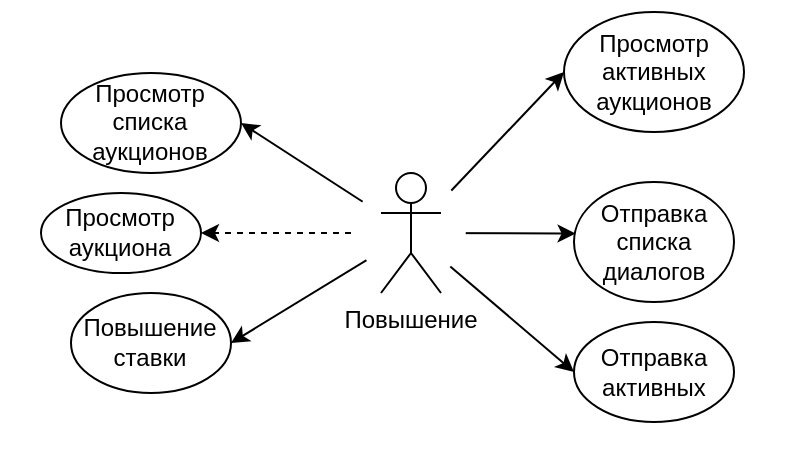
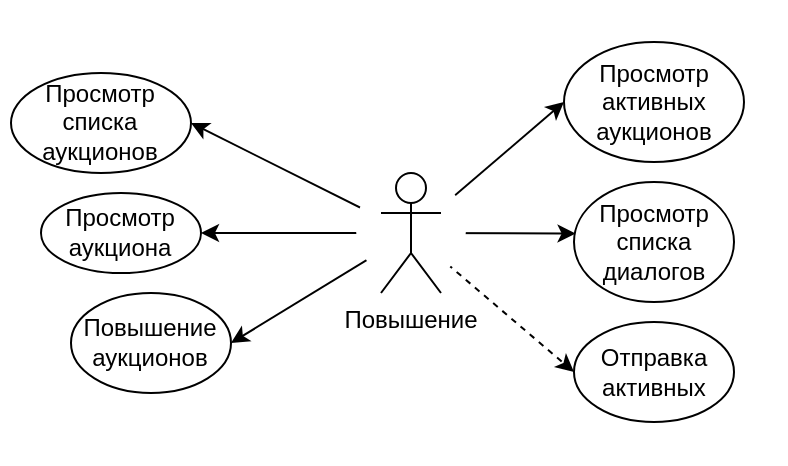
  <mxCell id="0" />
  <mxCell id="1" parent="0" />
  <mxCell id="2" value="" style="endArrow=classic;html=1;entryX=1;entryY=0.5;entryDx=0;entryDy=0;exitX=0.5;exitY=0.5;exitDx=0;exitDy=0;exitPerimeter=0;" parent="1" source="15" target="11" edge="1"><mxGeometry width="50" height="50" relative="1" as="geometry"><mxPoint x="160" y="251" as="sourcePoint" /><mxPoint x="210" y="201" as="targetPoint" /></mxGeometry></mxCell>
- <mxCell id="3" value="" style="endArrow=classic;html=1;entryX=1;entryY=0.5;entryDx=0;entryDy=0;exitX=0.5;exitY=0.5;exitDx=0;exitDy=0;exitPerimeter=0;dashed=1;" parent="1" source="15" target="12" edge="1"><mxGeometry width="50" height="50" relative="1" as="geometry"><mxPoint x="180" y="251" as="sourcePoint" /><mxPoint x="230" y="201" as="targetPoint" /></mxGeometry></mxCell>
+ <mxCell id="3" value="" style="endArrow=classic;html=1;entryX=1;entryY=0.5;entryDx=0;entryDy=0;exitX=0.5;exitY=0.5;exitDx=0;exitDy=0;exitPerimeter=0;" parent="1" source="15" target="12" edge="1"><mxGeometry width="50" height="50" relative="1" as="geometry"><mxPoint x="180" y="251" as="sourcePoint" /><mxPoint x="230" y="201" as="targetPoint" /></mxGeometry></mxCell>
  <mxCell id="4" value="" style="endArrow=classic;html=1;entryX=1;entryY=0.5;entryDx=0;entryDy=0;exitX=0.5;exitY=0.5;exitDx=0;exitDy=0;exitPerimeter=0;" parent="1" source="15" target="13" edge="1"><mxGeometry width="50" height="50" relative="1" as="geometry"><mxPoint x="200" y="271" as="sourcePoint" /><mxPoint x="250" y="221" as="targetPoint" /></mxGeometry></mxCell>
  <mxCell id="5" value="" style="endArrow=classic;html=1;entryX=0;entryY=0.5;entryDx=0;entryDy=0;exitX=0.5;exitY=0.5;exitDx=0;exitDy=0;exitPerimeter=0;" parent="1" source="15" target="9" edge="1"><mxGeometry width="50" height="50" relative="1" as="geometry"><mxPoint x="210" y="311" as="sourcePoint" /><mxPoint x="260" y="261" as="targetPoint" /></mxGeometry></mxCell>
  <mxCell id="6" value="" style="endArrow=classic;html=1;entryX=0.01;entryY=0.429;entryDx=0;entryDy=0;entryPerimeter=0;exitX=0.5;exitY=0.5;exitDx=0;exitDy=0;exitPerimeter=0;" parent="1" source="15" target="10" edge="1"><mxGeometry width="50" height="50" relative="1" as="geometry"><mxPoint x="200" y="291" as="sourcePoint" /><mxPoint x="250" y="241" as="targetPoint" /></mxGeometry></mxCell>
- <mxCell id="7" value="" style="endArrow=classic;html=1;entryX=0;entryY=0.5;entryDx=0;entryDy=0;exitX=0.5;exitY=0.5;exitDx=0;exitDy=0;exitPerimeter=0;" parent="1" source="15" target="14" edge="1"><mxGeometry width="50" height="50" relative="1" as="geometry"><mxPoint x="310" y="291" as="sourcePoint" /><mxPoint x="360" y="241" as="targetPoint" /></mxGeometry></mxCell>
+ <mxCell id="7" value="" style="endArrow=classic;html=1;entryX=0;entryY=0.5;entryDx=0;entryDy=0;exitX=0.5;exitY=0.5;exitDx=0;exitDy=0;exitPerimeter=0;dashed=1;" parent="1" source="15" target="14" edge="1"><mxGeometry width="50" height="50" relative="1" as="geometry"><mxPoint x="310" y="291" as="sourcePoint" /><mxPoint x="360" y="241" as="targetPoint" /></mxGeometry></mxCell>
  <mxCell id="8" value="" style="ellipse;whiteSpace=wrap;html=1;aspect=fixed;strokeColor=none;" parent="1" vertex="1"><mxGeometry x="177.5" y="86" width="55" height="55" as="geometry" /></mxCell>
- <mxCell id="9" value="Просмотр активных аукционов&lt;br&gt;" style="ellipse;whiteSpace=wrap;html=1;" parent="1" vertex="1"><mxGeometry x="281.5" y="5.5" width="90" height="60" as="geometry" /></mxCell>
- <mxCell id="10" value="Отправка списка диалогов" style="ellipse;whiteSpace=wrap;html=1;" parent="1" vertex="1"><mxGeometry x="286.5" y="90.5" width="80" height="60" as="geometry" /></mxCell>
- <mxCell id="11" value="Просмотр списка&lt;br&gt;аукционов&lt;br&gt;" style="ellipse;whiteSpace=wrap;html=1;" parent="1" vertex="1"><mxGeometry x="30" y="36" width="90" height="50" as="geometry" /></mxCell>
+ <mxCell id="9" value="Просмотр активных аукционов&lt;br&gt;" style="ellipse;whiteSpace=wrap;html=1;" parent="1" vertex="1"><mxGeometry x="281.5" y="20.5" width="90" height="60" as="geometry" /></mxCell>
+ <mxCell id="10" value="Просмотр списка диалогов" style="ellipse;whiteSpace=wrap;html=1;" parent="1" vertex="1"><mxGeometry x="286.5" y="90.5" width="80" height="60" as="geometry" /></mxCell>
+ <mxCell id="11" value="Просмотр списка&lt;br&gt;аукционов&lt;br&gt;" style="ellipse;whiteSpace=wrap;html=1;" parent="1" vertex="1"><mxGeometry x="5" y="36" width="90" height="50" as="geometry" /></mxCell>
  <mxCell id="12" value="Просмотр&lt;br&gt;аукциона" style="ellipse;whiteSpace=wrap;html=1;" parent="1" vertex="1"><mxGeometry x="20" y="96" width="80" height="40" as="geometry" /></mxCell>
- <mxCell id="13" value="Повышение&lt;br&gt;ставки" style="ellipse;whiteSpace=wrap;html=1;" parent="1" vertex="1"><mxGeometry x="35" y="146" width="80" height="50" as="geometry" /></mxCell>
+ <mxCell id="13" value="Повышение&lt;br&gt;аукционов" style="ellipse;whiteSpace=wrap;html=1;" parent="1" vertex="1"><mxGeometry x="35" y="146" width="80" height="50" as="geometry" /></mxCell>
  <mxCell id="14" value="Отправка активных" style="ellipse;whiteSpace=wrap;html=1;" parent="1" vertex="1"><mxGeometry x="286.5" y="160.5" width="80" height="50" as="geometry" /></mxCell>
  <mxCell id="15" value="Повышение" style="shape=umlActor;verticalLabelPosition=bottom;labelBackgroundColor=#ffffff;verticalAlign=top;html=1;outlineConnect=0;" parent="1" vertex="1"><mxGeometry x="190" y="86" width="30" height="60" as="geometry" /></mxCell>
